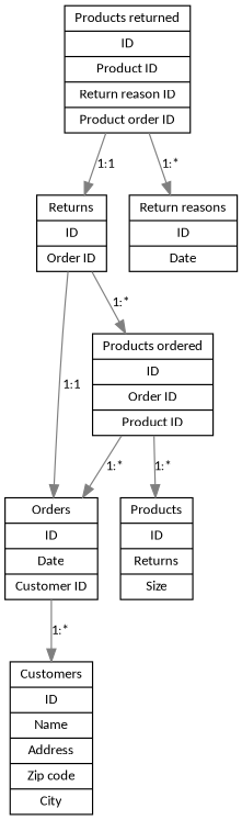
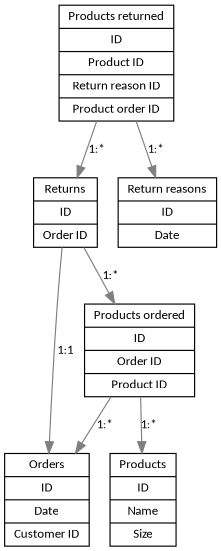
  digraph {
    splines=true
    node [fontname=Calibri fontsize=11 shape=record]
    edge [color=gray50 fontname=Calibri fontsize=11]
-   n1 [label="{{Customers}|{ID}|{Name}|{Address}|{Zip code}|{City}}"]
-   n2 [label="{{Products}|{ID}|{Returns}|{Size}}"]
+   n2 [label="{{Products}|{ID}|{Name}|{Size}}"]
    n3 [label="{{Orders}|{ID}|{Date}|{Customer ID}}"]
    n4 [label="{{Products ordered}|{ID}|{Order ID}|{Product ID}}"]
    n5 [label="{{Returns}|{ID}|{Order ID}}"]
    n6 [label="{{Return reasons}|{ID}|{Date}}"]
    n7 [label="{{Products returned}|{ID}|{Product ID}|{Return reason ID}|{Product order ID}}"]
-   n3 -> n1 [label="1:*"]
    n4 -> n2 [label="1:*"]
    n4 -> n3 [label="1:*"]
    n5 -> n3 [label="1:1"]
    n5 -> n4 [label="1:*"]
-   n7 -> n5 [label="1:1"]
+   n7 -> n5 [label="1:*"]
    n7 -> n6 [label="1:*"]
  }
